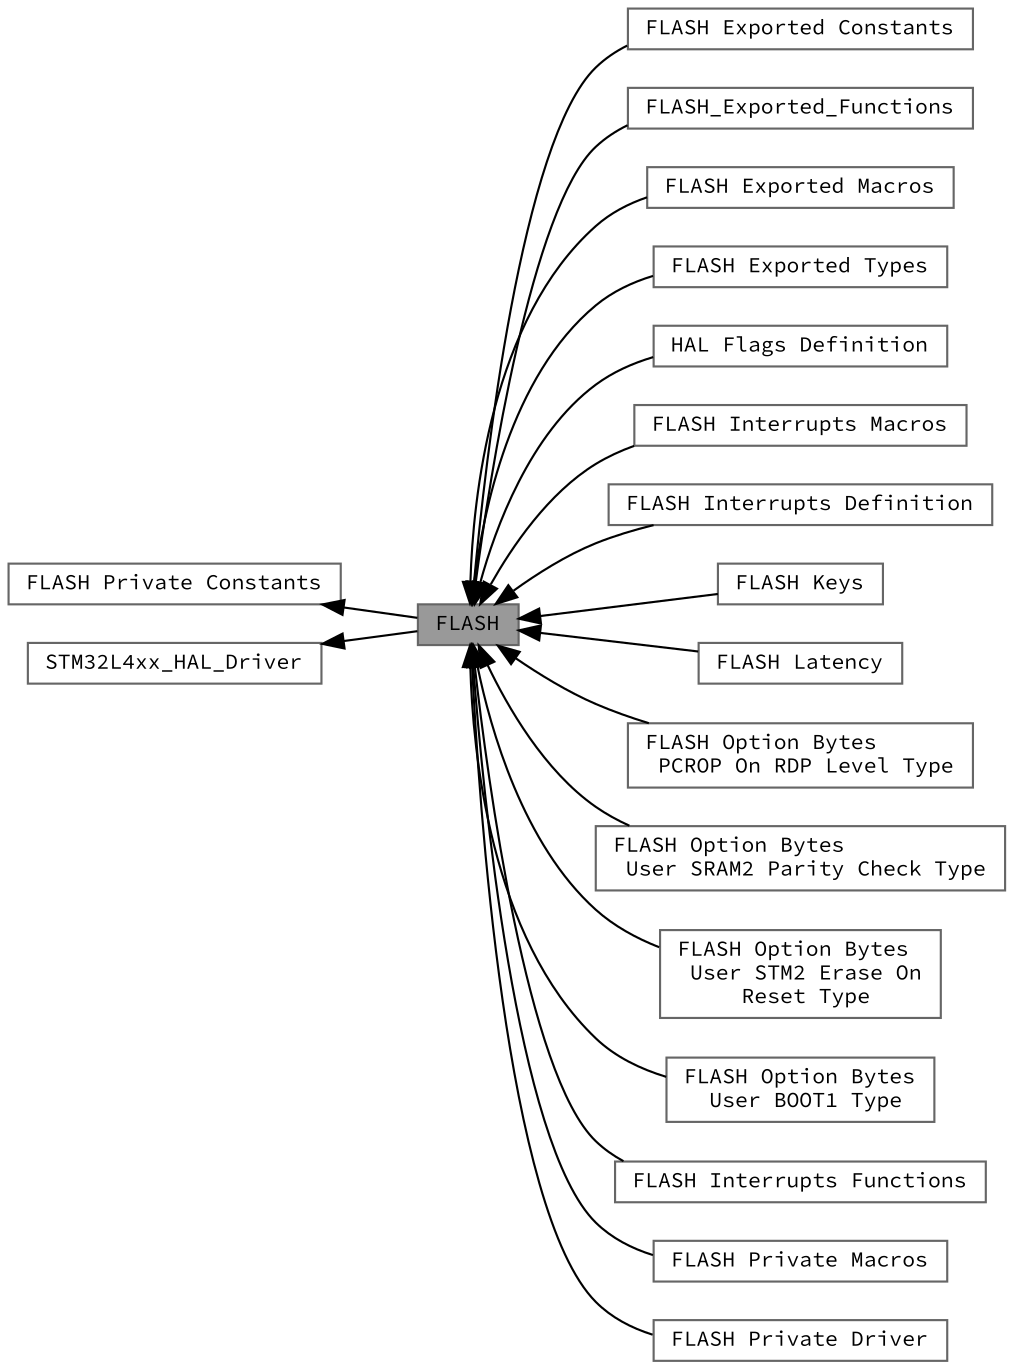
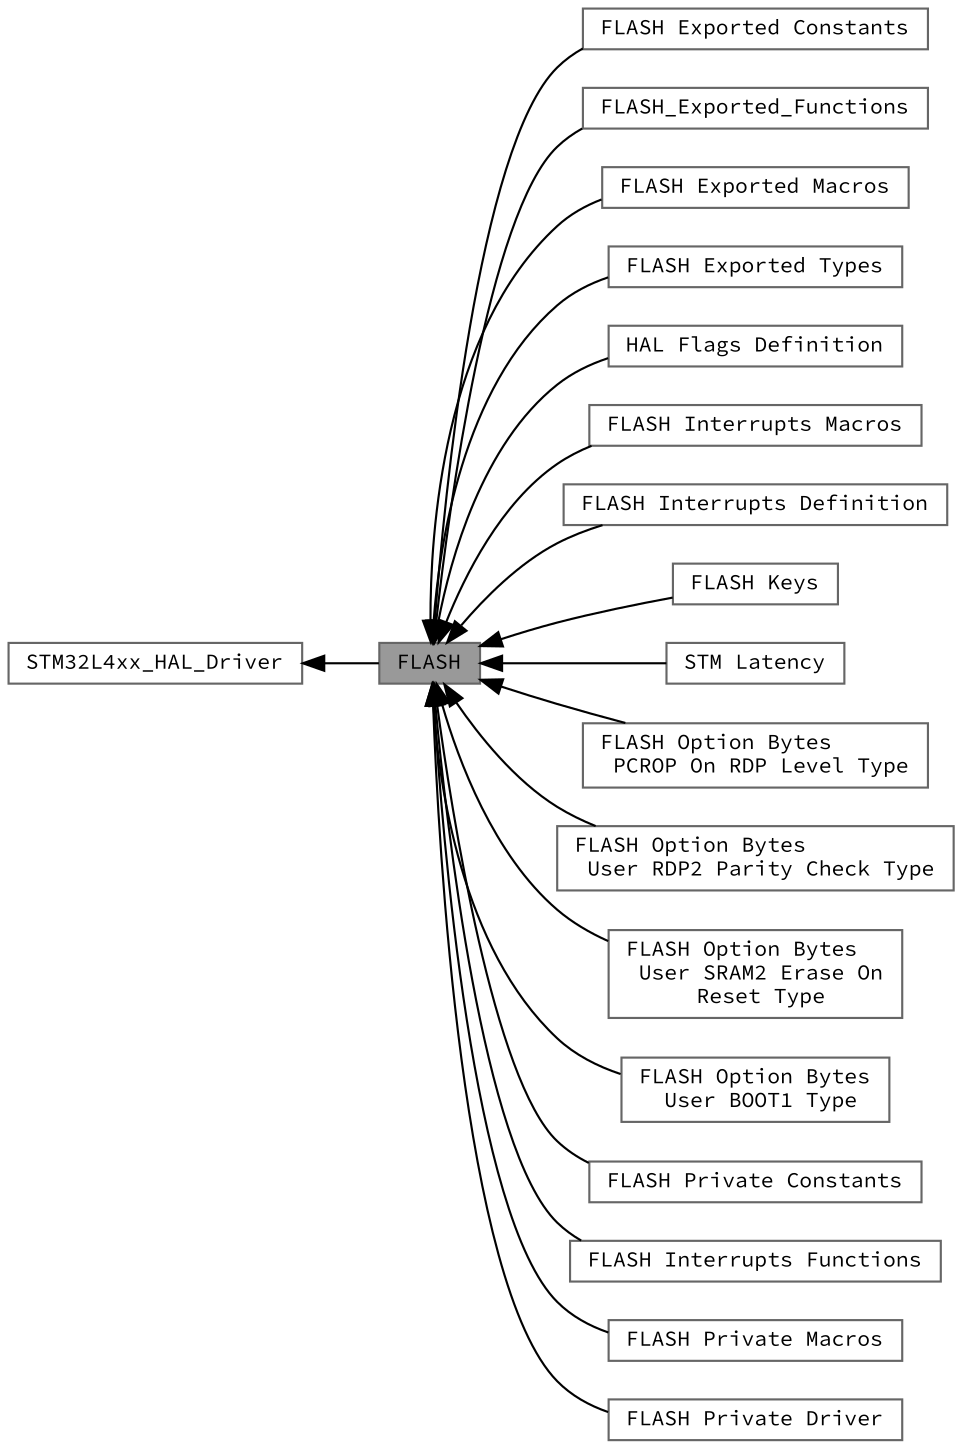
  digraph {
    fontname="Source Code Pro"
    rankdir=LR
    node [color=grey40 fillcolor=white fontname="Source Code Pro" fontsize=10 shape=box style=filled]
    edge [dir=back fontname="Source Code Pro" fontsize=10 labelfontname=Helvetica labelfontsize=10 shape=plaintext style=solid]
    n1 [color=gray40 fillcolor=grey60 fontcolor=black height=0.2 label=FLASH width=0.4]
    n2 [height=0.2 label="FLASH Exported Constants" width=0.4]
    n3 [height=0.2 label=FLASH_Exported_Functions width=0.4]
    n4 [height=0.2 label="FLASH Exported Macros" width=0.4]
    n5 [height=0.2 label="FLASH Exported Types" width=0.4]
    n6 [height=0.2 label="HAL Flags Definition" width=0.4]
    n7 [height=0.2 label="FLASH Interrupts Macros" width=0.4]
    n8 [height=0.2 label="FLASH Interrupts Definition" width=0.4]
    n9 [height=0.2 label="FLASH Keys" width=0.4]
-   n10 [height=0.2 label="FLASH Latency" width=0.4]
+   n10 [height=0.2 label="STM Latency" width=0.4]
    n11 [height=0.2 label="FLASH Option Bytes\l PCROP On RDP Level Type" width=0.4]
-   n12 [height=0.2 label="FLASH Option Bytes\l User SRAM2 Parity Check Type" width=0.4]
-   n13 [height=0.2 label="FLASH Option Bytes\l User STM2 Erase On\l Reset Type" width=0.4]
+   n12 [height=0.2 label="FLASH Option Bytes\l User RDP2 Parity Check Type" width=0.4]
+   n13 [height=0.2 label="FLASH Option Bytes\l User SRAM2 Erase On\l Reset Type" width=0.4]
    n14 [height=0.2 label="FLASH Option Bytes\l User BOOT1 Type" width=0.4]
    n15 [height=0.2 label="FLASH Private Constants" width=0.4]
    n16 [height=0.2 label="FLASH Interrupts Functions" width=0.4]
    n17 [height=0.2 label="FLASH Private Macros" width=0.4]
    n18 [height=0.2 label="FLASH Private Driver" width=0.4]
    n19 [height=0.2 label=STM32L4xx_HAL_Driver width=0.4]
    n1 -> n2
    n1 -> n3
    n1 -> n4
    n1 -> n5
    n1 -> n6
    n1 -> n7
    n1 -> n8
    n1 -> n9
    n1 -> n10
    n1 -> n11
    n1 -> n12
    n1 -> n13
    n1 -> n14
-   n15 -> n1
+   n1 -> n15
    n1 -> n16
    n1 -> n17
    n1 -> n18
    n19 -> n1
  }
